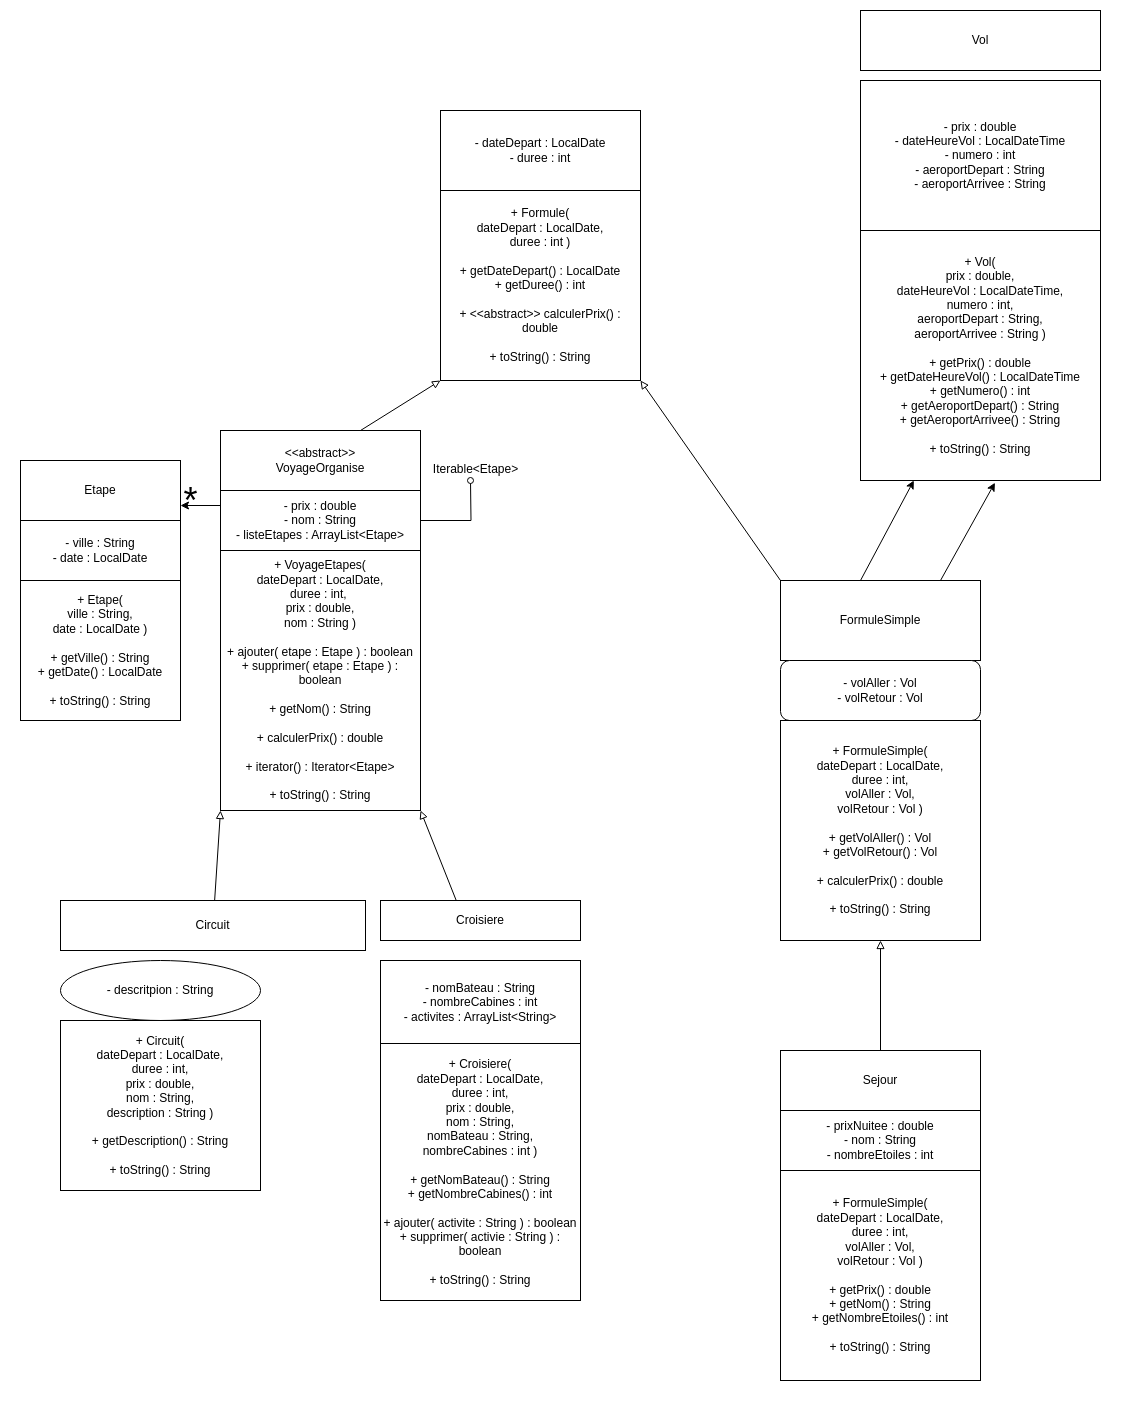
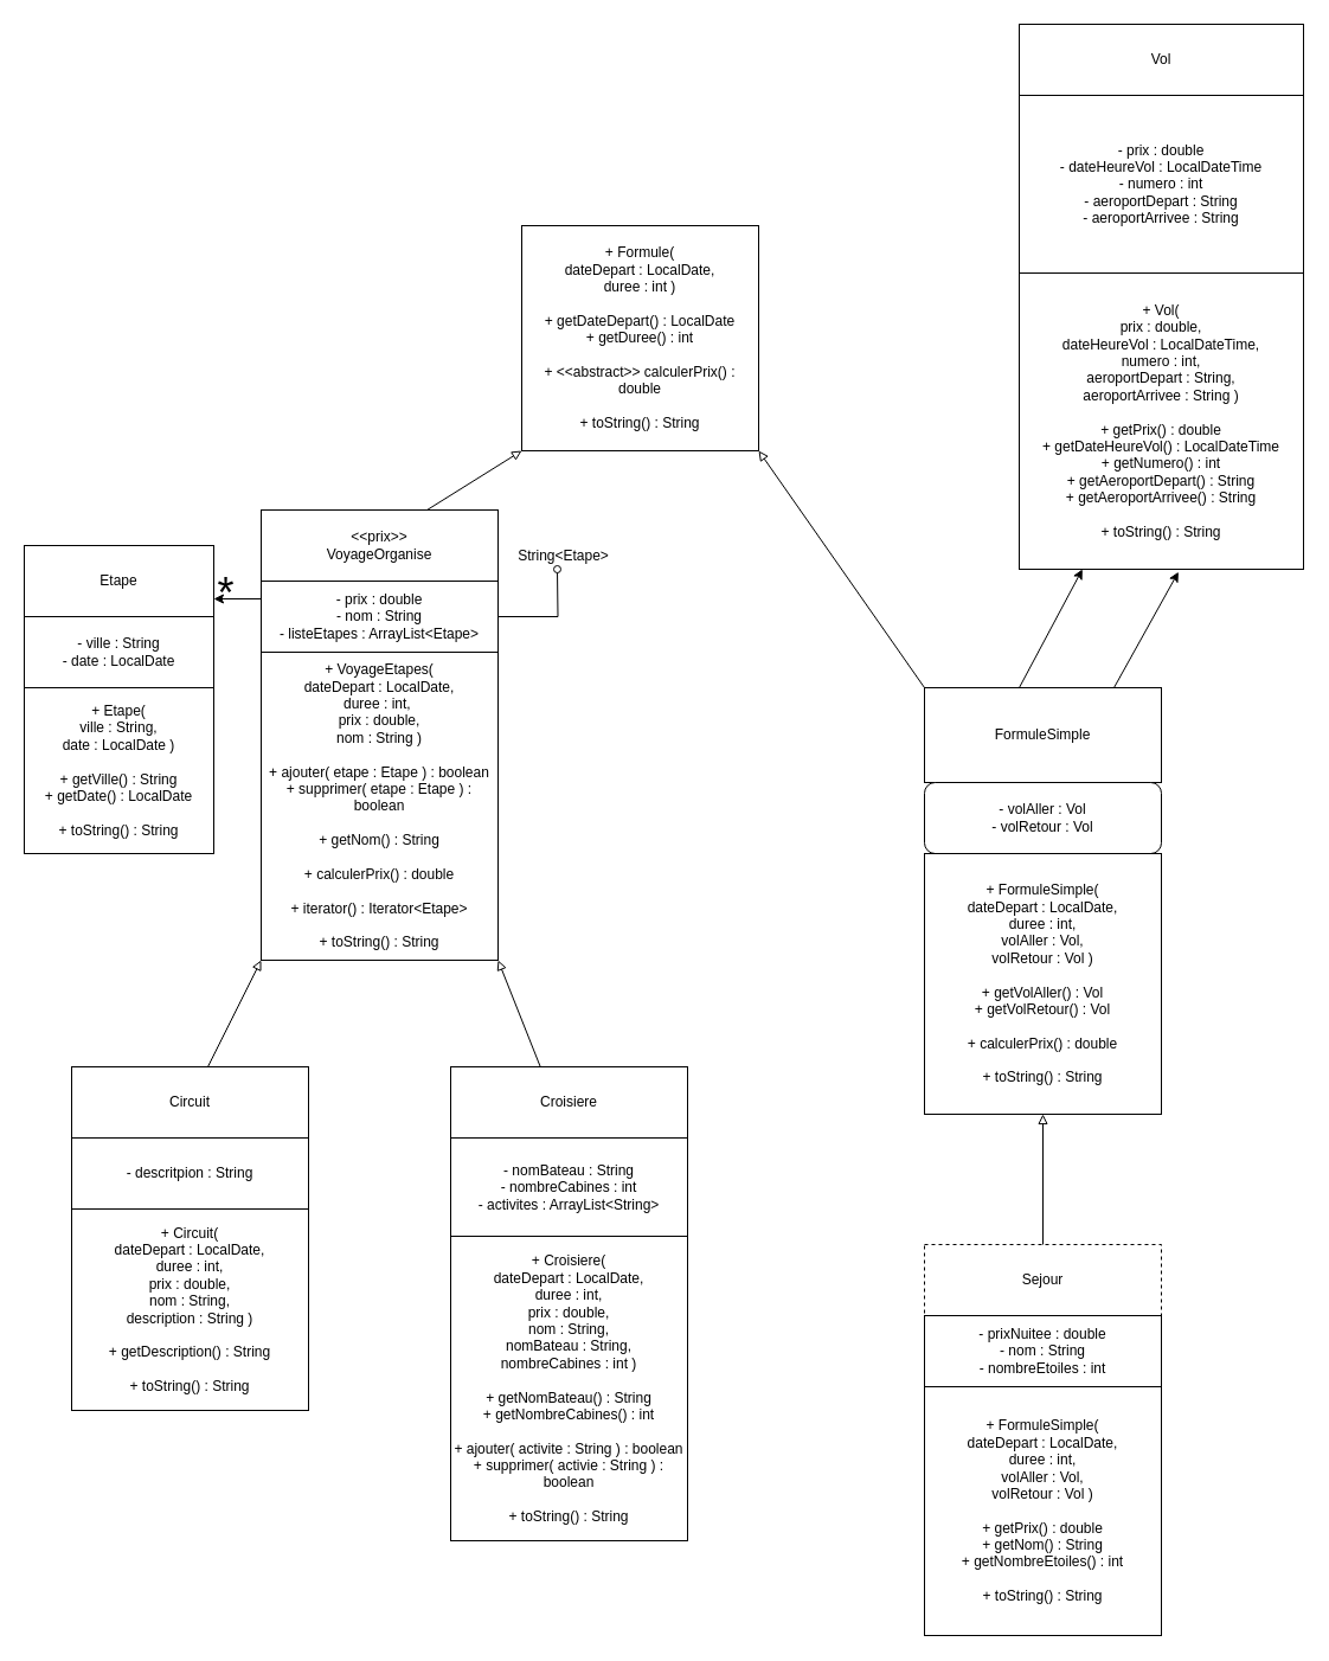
  <mxCell id="0" />
  <mxCell id="1" parent="0" />
- <mxCell id="2" value="- dateDepart : LocalDate&lt;br&gt;- duree : int" style="whiteSpace=wrap;html=1;" parent="1" vertex="1"><mxGeometry x="440" y="110" width="200" height="80" as="geometry" /></mxCell>
  <mxCell id="3" value="FormuleSimple" style="whiteSpace=wrap;html=1;" parent="1" vertex="1"><mxGeometry x="780" y="580" width="200" height="80" as="geometry" /></mxCell>
  <mxCell id="4" value="- volAller : Vol&lt;br&gt;- volRetour : Vol" style="whiteSpace=wrap;html=1;rounded=1;" parent="1" vertex="1"><mxGeometry x="780" y="660" width="200" height="60" as="geometry" /></mxCell>
- <mxCell id="5" value="Circuit" style="whiteSpace=wrap;html=1;" parent="1" vertex="1"><mxGeometry x="60" y="900" width="305" height="50" as="geometry" /></mxCell>
- <mxCell id="6" value="Croisiere" style="whiteSpace=wrap;html=1;" parent="1" vertex="1"><mxGeometry x="380" y="900" width="200" height="40" as="geometry" /></mxCell>
- <mxCell id="7" value="Sejour" style="whiteSpace=wrap;html=1;" parent="1" vertex="1"><mxGeometry x="780" y="1050" width="200" height="60" as="geometry" /></mxCell>
+ <mxCell id="5" value="Circuit" style="whiteSpace=wrap;html=1;" parent="1" vertex="1"><mxGeometry x="60" y="900" width="200" height="60" as="geometry" /></mxCell>
+ <mxCell id="6" value="Croisiere" style="whiteSpace=wrap;html=1;" parent="1" vertex="1"><mxGeometry x="380" y="900" width="200" height="60" as="geometry" /></mxCell>
+ <mxCell id="7" value="Sejour" style="whiteSpace=wrap;html=1;dashed=1;" parent="1" vertex="1"><mxGeometry x="780" y="1050" width="200" height="60" as="geometry" /></mxCell>
  <mxCell id="8" value="- prixNuitee : double&lt;br&gt;- nom : String&lt;br&gt;- nombreEtoiles : int" style="whiteSpace=wrap;html=1;" parent="1" vertex="1"><mxGeometry x="780" y="1110" width="200" height="60" as="geometry" /></mxCell>
  <mxCell id="9" value="+ Formule(&lt;br&gt;dateDepart : LocalDate,&lt;br&gt;duree : int )&lt;br&gt;&lt;br&gt;+ getDateDepart() : LocalDate&lt;br&gt;+ getDuree() : int&lt;br&gt;&lt;br&gt;+ &amp;lt;&amp;lt;abstract&amp;gt;&amp;gt; calculerPrix() : double&lt;br&gt;&lt;br&gt;+ toString() : String" style="whiteSpace=wrap;html=1;" parent="1" vertex="1"><mxGeometry x="440" y="190" width="200" height="190" as="geometry" /></mxCell>
  <mxCell id="10" value="+ FormuleSimple(&lt;br&gt;dateDepart : LocalDate,&lt;br&gt;duree : int,&lt;br&gt;volAller : Vol,&lt;br&gt;volRetour : Vol )&lt;br&gt;&lt;br&gt;+ getVolAller() : Vol&lt;br&gt;+ getVolRetour() : Vol&lt;br&gt;&lt;br&gt;+ calculerPrix() : double&lt;br&gt;&lt;br&gt;+ toString() : String" style="whiteSpace=wrap;html=1;" parent="1" vertex="1"><mxGeometry x="780" y="720" width="200" height="220" as="geometry" /></mxCell>
  <mxCell id="11" value="+ FormuleSimple(&lt;br&gt;dateDepart : LocalDate,&lt;br&gt;duree : int,&lt;br&gt;volAller : Vol,&lt;br&gt;volRetour : Vol )&lt;br&gt;&lt;br&gt;+ getPrix() : double&lt;br&gt;+ getNom() : String&lt;br&gt;+ getNombreEtoiles() : int&lt;br&gt;&lt;br&gt;+ toString() : String" style="whiteSpace=wrap;html=1;" parent="1" vertex="1"><mxGeometry x="780" y="1170" width="200" height="210" as="geometry" /></mxCell>
  <mxCell id="12" value="" style="endArrow=block;html=1;rounded=0;entryX=0.5;entryY=1;entryDx=0;entryDy=0;endFill=0;exitX=0.5;exitY=0;exitDx=0;exitDy=0;" parent="1" source="7" target="10" edge="1"><mxGeometry width="50" height="50" relative="1" as="geometry"><mxPoint x="860" y="980" as="sourcePoint" /><mxPoint x="910" y="930" as="targetPoint" /></mxGeometry></mxCell>
- <mxCell id="13" value="&amp;lt;&amp;lt;abstract&amp;gt;&amp;gt;&lt;br&gt;VoyageOrganise" style="whiteSpace=wrap;html=1;" parent="1" vertex="1"><mxGeometry x="220" y="430" width="200" height="60" as="geometry" /></mxCell>
+ <mxCell id="13" value="&amp;lt;&amp;lt;prix&amp;gt;&amp;gt;&lt;br&gt;VoyageOrganise" style="whiteSpace=wrap;html=1;" parent="1" vertex="1"><mxGeometry x="220" y="430" width="200" height="60" as="geometry" /></mxCell>
  <mxCell id="14" style="edgeStyle=orthogonalEdgeStyle;rounded=0;orthogonalLoop=1;jettySize=auto;html=1;exitX=0;exitY=0.25;exitDx=0;exitDy=0;entryX=1;entryY=0.75;entryDx=0;entryDy=0;" parent="1" source="16" target="29" edge="1"><mxGeometry relative="1" as="geometry" /></mxCell>
  <mxCell id="15" style="edgeStyle=orthogonalEdgeStyle;rounded=0;orthogonalLoop=1;jettySize=auto;html=1;exitX=1;exitY=0.5;exitDx=0;exitDy=0;fontSize=36;endArrow=oval;endFill=0;" parent="1" source="16" edge="1"><mxGeometry relative="1" as="geometry"><mxPoint x="470" y="480" as="targetPoint" /></mxGeometry></mxCell>
  <mxCell id="16" value="- prix : double&lt;br&gt;- nom : String&lt;br&gt;- listeEtapes : ArrayList&amp;lt;Etape&amp;gt;" style="whiteSpace=wrap;html=1;" parent="1" vertex="1"><mxGeometry x="220" y="490" width="200" height="60" as="geometry" /></mxCell>
  <mxCell id="17" value="+ VoyageEtapes(&lt;br&gt;dateDepart : LocalDate,&lt;br&gt;duree : int,&amp;nbsp;&lt;br&gt;prix : double,&lt;br&gt;nom : String )&lt;br&gt;&lt;br&gt;+ ajouter( etape : Etape ) : boolean&lt;br&gt;+ supprimer( etape : Etape ) : boolean&lt;br&gt;&lt;br&gt;+ getNom() : String&lt;br&gt;&lt;br&gt;+ calculerPrix() : double&lt;br&gt;&lt;br&gt;+ iterator() : Iterator&amp;lt;Etape&amp;gt;&lt;br&gt;&lt;br&gt;+ toString() : String" style="whiteSpace=wrap;html=1;" parent="1" vertex="1"><mxGeometry x="220" y="550" width="200" height="260" as="geometry" /></mxCell>
  <mxCell id="18" value="" style="endArrow=block;html=1;rounded=0;entryX=0;entryY=1;entryDx=0;entryDy=0;endFill=0;" parent="1" source="5" target="17" edge="1"><mxGeometry width="50" height="50" relative="1" as="geometry"><mxPoint x="170" y="780" as="sourcePoint" /><mxPoint x="220" y="730" as="targetPoint" /></mxGeometry></mxCell>
  <mxCell id="19" value="" style="endArrow=block;html=1;rounded=0;entryX=1;entryY=1;entryDx=0;entryDy=0;endFill=0;exitX=0.379;exitY=0.004;exitDx=0;exitDy=0;exitPerimeter=0;" parent="1" source="6" target="17" edge="1"><mxGeometry width="50" height="50" relative="1" as="geometry"><mxPoint x="450" y="770" as="sourcePoint" /><mxPoint x="500" y="730" as="targetPoint" /></mxGeometry></mxCell>
  <mxCell id="20" value="- nomBateau : String&lt;br&gt;- nombreCabines : int&lt;br&gt;- activites : ArrayList&amp;lt;String&amp;gt;" style="whiteSpace=wrap;html=1;" parent="1" vertex="1"><mxGeometry x="380" y="960" width="200" height="83" as="geometry" /></mxCell>
- <mxCell id="21" value="- descritpion : String" style="ellipse;whiteSpace=wrap;html=1;" parent="1" vertex="1"><mxGeometry x="60" y="960" width="200" height="60" as="geometry" /></mxCell>
+ <mxCell id="21" value="- descritpion : String" style="whiteSpace=wrap;html=1;" parent="1" vertex="1"><mxGeometry x="60" y="960" width="200" height="60" as="geometry" /></mxCell>
  <mxCell id="22" value="+ Circuit(&lt;br&gt;dateDepart : LocalDate,&lt;br&gt;duree : int,&lt;br&gt;prix : double,&lt;br&gt;nom : String,&lt;br&gt;description : String )&lt;br&gt;&lt;br&gt;+ getDescription() : String&lt;br&gt;&lt;br&gt;+ toString() : String" style="whiteSpace=wrap;html=1;" parent="1" vertex="1"><mxGeometry x="60" y="1020" width="200" height="170" as="geometry" /></mxCell>
  <mxCell id="23" value="+ Croisiere(&lt;br&gt;dateDepart : LocalDate,&lt;br&gt;duree : int,&lt;br&gt;prix : double,&lt;br&gt;nom : String,&lt;br&gt;nomBateau : String,&lt;br&gt;nombreCabines : int&amp;nbsp;)&lt;br&gt;&lt;br&gt;+ getNomBateau() : String&lt;br&gt;+ getNombreCabines() : int&lt;br&gt;&lt;br&gt;+ ajouter( activite : String ) : boolean&lt;br&gt;+ supprimer( activie : String ) : boolean&lt;br&gt;&lt;br&gt;+ toString() : String" style="whiteSpace=wrap;html=1;" parent="1" vertex="1"><mxGeometry x="380" y="1043" width="200" height="257" as="geometry" /></mxCell>
  <mxCell id="24" value="" style="endArrow=block;html=1;rounded=0;entryX=0;entryY=1;entryDx=0;entryDy=0;endFill=0;" parent="1" target="9" edge="1"><mxGeometry width="50" height="50" relative="1" as="geometry"><mxPoint x="360" y="430" as="sourcePoint" /><mxPoint x="500" y="350" as="targetPoint" /></mxGeometry></mxCell>
  <mxCell id="25" value="" style="endArrow=block;html=1;rounded=0;entryX=1;entryY=1;entryDx=0;entryDy=0;endFill=0;exitX=0;exitY=0;exitDx=0;exitDy=0;" parent="1" source="3" target="9" edge="1"><mxGeometry width="50" height="50" relative="1" as="geometry"><mxPoint x="780" y="430" as="sourcePoint" /><mxPoint x="639.4" y="341.52" as="targetPoint" /></mxGeometry></mxCell>
- <mxCell id="26" value="Vol" style="whiteSpace=wrap;html=1;" parent="1" vertex="1"><mxGeometry x="860" y="10" width="240" height="60" as="geometry" /></mxCell>
+ <mxCell id="26" value="Vol" style="whiteSpace=wrap;html=1;" parent="1" vertex="1"><mxGeometry x="860" y="20" width="240" height="60" as="geometry" /></mxCell>
  <mxCell id="27" value="- prix : double&lt;br&gt;- dateHeureVol : LocalDateTime&lt;br&gt;- numero : int&lt;br&gt;- aeroportDepart : String&lt;br&gt;- aeroportArrivee : String" style="whiteSpace=wrap;html=1;" parent="1" vertex="1"><mxGeometry x="860" y="80" width="240" height="150" as="geometry" /></mxCell>
  <mxCell id="28" value="+ Vol( &lt;br&gt;prix : double,&lt;br&gt;dateHeureVol : LocalDateTime,&lt;br&gt;numero : int,&lt;br&gt;aeroportDepart : String,&lt;br&gt;aeroportArrivee : String )&lt;br&gt;&lt;br&gt;+ getPrix() : double&lt;br&gt;+ getDateHeureVol() : LocalDateTime&lt;br&gt;+ getNumero() : int&lt;br&gt;+ getAeroportDepart() : String&lt;br&gt;+ getAeroportArrivee() : String&lt;br&gt;&lt;br&gt;+ toString() : String" style="whiteSpace=wrap;html=1;" parent="1" vertex="1"><mxGeometry x="860" y="230" width="240" height="250" as="geometry" /></mxCell>
  <mxCell id="29" value="Etape" style="whiteSpace=wrap;html=1;" parent="1" vertex="1"><mxGeometry x="20" y="460" width="160" height="60" as="geometry" /></mxCell>
  <mxCell id="30" value="- ville : String&lt;br&gt;- date : LocalDate" style="whiteSpace=wrap;html=1;" parent="1" vertex="1"><mxGeometry x="20" y="520" width="160" height="60" as="geometry" /></mxCell>
  <mxCell id="31" value="&lt;font style=&quot;font-size: 36px;&quot;&gt;*&lt;/font&gt;" style="text;html=1;align=center;verticalAlign=middle;resizable=0;points=[];autosize=1;strokeColor=none;fillColor=none;" parent="1" vertex="1"><mxGeometry x="170" y="470" width="40" height="60" as="geometry" /></mxCell>
- <mxCell id="32" value="&lt;font style=&quot;font-size: 12px;&quot;&gt;Iterable&amp;lt;Etape&amp;gt;&lt;/font&gt;" style="text;html=1;align=center;verticalAlign=middle;resizable=0;points=[];autosize=1;strokeColor=none;fillColor=none;fontSize=36;" parent="1" vertex="1"><mxGeometry x="420" y="430" width="110" height="60" as="geometry" /></mxCell>
+ <mxCell id="32" value="&lt;font style=&quot;font-size: 12px;&quot;&gt;String&amp;lt;Etape&amp;gt;&lt;/font&gt;" style="text;html=1;align=center;verticalAlign=middle;resizable=0;points=[];autosize=1;strokeColor=none;fillColor=none;fontSize=36;" parent="1" vertex="1"><mxGeometry x="420" y="430" width="110" height="60" as="geometry" /></mxCell>
  <mxCell id="33" value="+ Etape(&lt;br&gt;ville : String,&lt;br&gt;date : LocalDate )&lt;br&gt;&lt;br&gt;+ getVille() : String&lt;br&gt;+ getDate() : LocalDate&lt;br&gt;&lt;br&gt;+ toString() : String" style="whiteSpace=wrap;html=1;fontSize=12;" parent="1" vertex="1"><mxGeometry x="20" y="580" width="160" height="140" as="geometry" /></mxCell>
  <mxCell id="34" value="" style="endArrow=classic;html=1;rounded=0;" parent="1" target="28" edge="1"><mxGeometry width="50" height="50" relative="1" as="geometry"><mxPoint x="860" y="580" as="sourcePoint" /><mxPoint x="910" y="530" as="targetPoint" /></mxGeometry></mxCell>
  <mxCell id="35" value="" style="endArrow=classic;html=1;rounded=0;entryX=0.56;entryY=1.009;entryDx=0;entryDy=0;entryPerimeter=0;" parent="1" target="28" edge="1"><mxGeometry width="50" height="50" relative="1" as="geometry"><mxPoint x="940" y="580" as="sourcePoint" /><mxPoint x="990" y="530" as="targetPoint" /></mxGeometry></mxCell>
